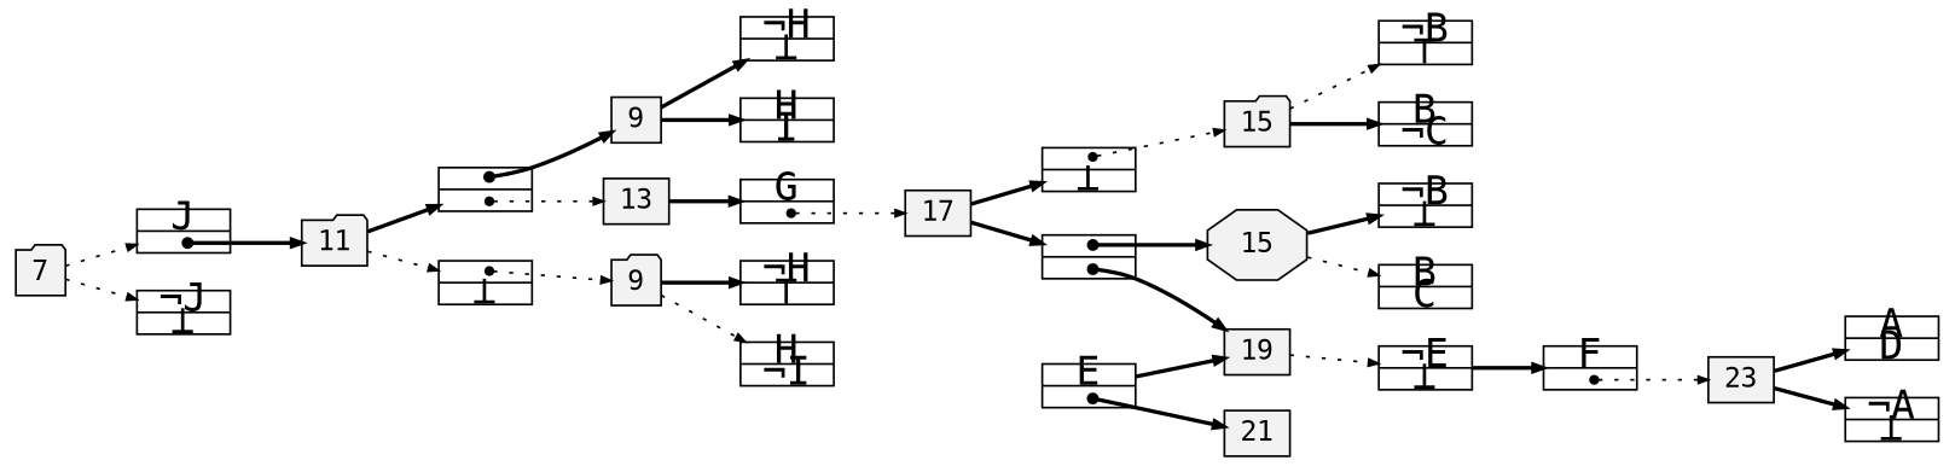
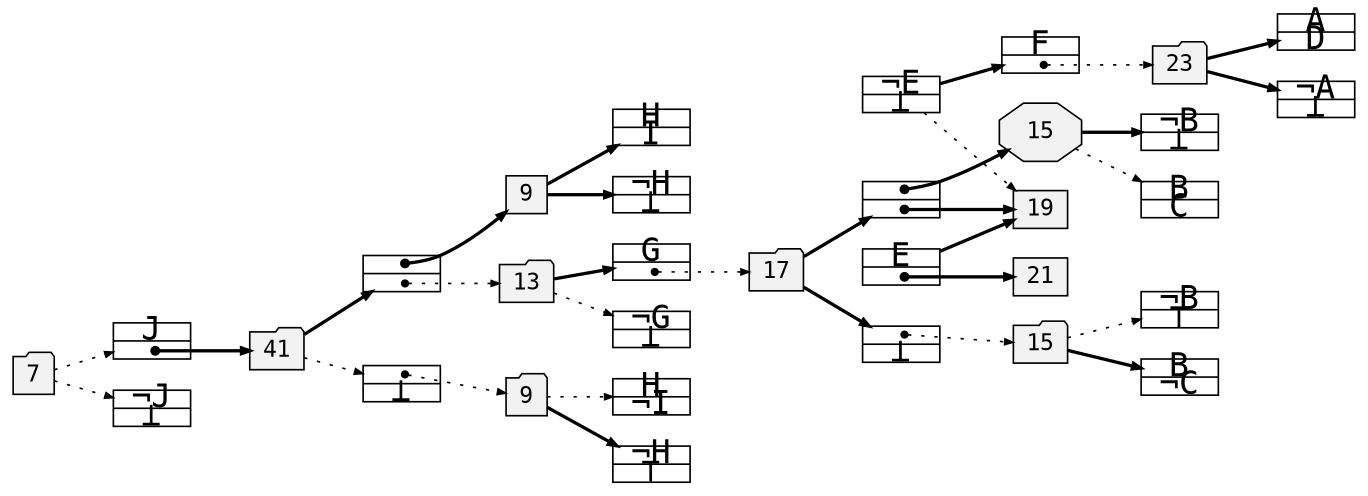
  digraph {
    fontname="DejaVu Sans Mono"
    rankdir=LR
    node [fillcolor=white fontname="DejaVu Sans Mono" shape=record style=filled fixedsize=true fontsize=20]
    edge [arrowsize=.50 fontname="DejaVu Sans Mono" style=bold]
-   n1 [fillcolor=gray95 height=.25 label=23 shape=box width=.25 fixedsize="" fontsize=""]
+   n1 [fillcolor=gray95 height=.25 label=23 shape=folder width=.25 fixedsize="" fontsize=""]
    n2 [fillcolor=gray95 height=.25 label=21 shape=box width=.25 fixedsize="" fontsize=""]
    n3 [fillcolor=gray95 height=.25 label=19 shape=box width=.25 fixedsize="" fontsize=""]
-   n4 [fillcolor=gray95 height=.25 label=17 shape=box width=.25 fixedsize="" fontsize=""]
+   n4 [fillcolor=gray95 height=.25 label=17 shape=folder width=.25 fixedsize="" fontsize=""]
    n5 [fillcolor=gray95 height=.25 label=15 shape=folder width=.25 fixedsize="" fontsize=""]
    n6 [fillcolor=gray95 height=.25 label=15 shape=octagon width=.25 fixedsize="" fontsize=""]
-   n7 [fillcolor=gray95 height=.25 label=13 shape=box width=.25 fixedsize="" fontsize=""]
-   n8 [fillcolor=gray95 height=.25 label=11 shape=folder width=.25 fixedsize="" fontsize=""]
+   n7 [fillcolor=gray95 height=.25 label=13 shape=folder width=.25 fixedsize="" fontsize=""]
+   n8 [fillcolor=gray95 height=.25 label=41 shape=folder width=.25 fixedsize="" fontsize=""]
    n9 [fillcolor=gray95 height=.25 label=9 shape=folder width=.25 fixedsize="" fontsize=""]
    n10 [fillcolor=gray95 height=.25 label=9 shape=box width=.25 fixedsize="" fontsize=""]
    n11 [fillcolor=gray95 height=.25 label=7 shape=folder width=.25 fixedsize="" fontsize=""]
    n12 [height=.30 label="<L>A|<R>D" width=.65]
    n13 [height=.30 label="<L>&not;A|<R>&#8869;" width=.65]
    n14 [height=.30 label="<L>&not;E|<R>&#8869;" width=.65]
    n15 [height=.30 label="<L>|<R>" width=.65]
    n16 [height=.30 label="<L>|<R>&#8869;" width=.65]
    n17 [height=.30 label="<L>B|<R>&not;C" width=.65]
    n18 [height=.30 label="<L>&not;B|<R>&#8868;" width=.65]
    n19 [height=.30 label="<L>B|<R>C" width=.65]
    n20 [height=.30 label="<L>&not;B|<R>&#8869;" width=.65]
    n21 [height=.30 label="<L>G|<R>" width=.65]
+   n22 [height=.30 label="<L>&not;G|<R>&#8869;" width=.65]
    n23 [height=.30 label="<L>|<R>" width=.65]
    n24 [height=.30 label="<L>|<R>&#8869;" width=.65]
    n25 [height=.30 label="<L>H|<R>&not;I" width=.65]
    n26 [height=.30 label="<L>&not;H|<R>&#8868;" width=.65]
    n27 [height=.30 label="<L>H|<R>I" width=.65]
    n28 [height=.30 label="<L>&not;H|<R>&#8869;" width=.65]
    n29 [height=.30 label="<L>J|<R>" width=.65]
    n30 [height=.30 label="<L>&not;J|<R>&#8869;" width=.65]
    n31 [height=.30 label="<L>F|<R>" width=.65]
    n32 [height=.30 label="<L>E|<R>" width=.65]
    subgraph sub_1 {
      rank=same
      n1
    }
    subgraph sub_2 {
      rank=same
      n2
    }
    subgraph sub_3 {
      rank=same
      n3
    }
    subgraph sub_4 {
      rank=same
      n4
    }
    subgraph sub_5 {
      rank=same
      n5
      n6
    }
    subgraph sub_6 {
      rank=same
      n7
    }
    subgraph sub_7 {
      rank=same
      n8
    }
    subgraph sub_8 {
      rank=same
      n9
      n10
    }
    subgraph sub_9 {
      rank=same
      n11
    }
    n1 -> n12
    n1 -> n13
-   n3 -> n14 [style=dotted]
+   n14 -> n3 [style=dotted]
    n4 -> n15
    n4 -> n16
    n5 -> n17
    n5 -> n18 [style=dotted]
    n6 -> n19 [style=dotted]
    n6 -> n20
    n7 -> n21
+   n7 -> n22 [style=dotted]
    n8 -> n23
    n8 -> n24 [style=dotted]
    n9 -> n25 [style=dotted]
    n9 -> n26
    n10 -> n27
    n10 -> n28
    n11 -> n29 [style=dotted]
    n11 -> n30 [style=dotted]
    n14 -> n31
    n15 -> n3 [arrowtail=dot dir=both tailclip=false tailport="R:c"]
    n15 -> n6 [arrowtail=dot dir=both tailclip=false tailport="L:c"]
    n16 -> n5 [arrowtail=dot dir=both style=dotted tailclip=false tailport="L:c"]
    n21 -> n4 [arrowtail=dot dir=both style=dotted tailclip=false tailport="R:c"]
    n23 -> n7 [arrowtail=dot dir=both style=dotted tailclip=false tailport="R:c"]
    n23 -> n10 [arrowtail=dot dir=both tailclip=false tailport="L:c"]
    n24 -> n9 [arrowtail=dot dir=both style=dotted tailclip=false tailport="L:c"]
    n29 -> n8 [arrowtail=dot dir=both tailclip=false tailport="R:c"]
    n31 -> n1 [arrowtail=dot dir=both style=dotted tailclip=false tailport="R:c"]
    n32 -> n2 [arrowtail=dot dir=both tailclip=false tailport="R:c"]
    n32 -> n3
  }
